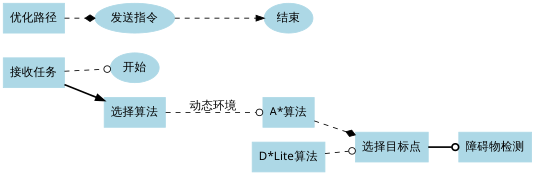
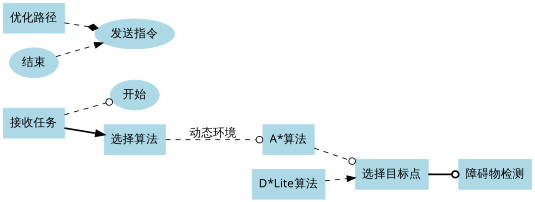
  digraph {
    rankdir=LR
    node [color=lightblue fontname="Microsoft YaHei" shape=rectangle style=filled]
    edge [arrowhead=odot fontname="Microsoft YaHei" style=dashed]
    n1 [label="开始" shape=ellipse]
    n2 [label="接收任务"]
    n3 [label="选择算法"]
    n4 [label="A*算法"]
    n5 [label="选择目标点"]
    n6 [label="D*Lite算法"]
    n7 [label="障碍物检测"]
    n8 [label="优化路径"]
    n9 [label="发送指令" shape=ellipse]
    n10 [label="结束" shape=ellipse]
    n2 -> n1
    n2 -> n3 [arrowhead=normal style=bold]
    n3 -> n4 [label="动态环境"]
-   n4 -> n5 [arrowhead=diamond]
+   n4 -> n5
    n5 -> n7 [style=bold]
-   n6 -> n5
+   n6 -> n5 [arrowhead=normal]
    n8 -> n9 [arrowhead=diamond]
-   n9 -> n10 [arrowhead=normal]
+   n10 -> n9 [arrowhead=normal]
  }
